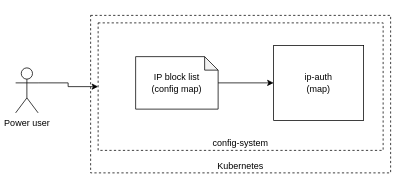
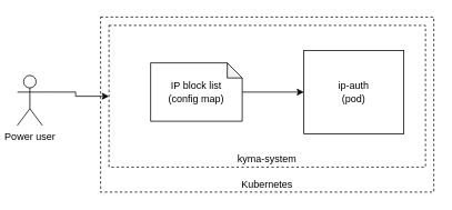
  <mxCell id="0" />
  <mxCell id="1" parent="0" />
  <mxCell id="2" value="Kubernetes" style="rounded=0;whiteSpace=wrap;html=1;dashed=1;verticalAlign=bottom;" parent="1" vertex="1"><mxGeometry x="120" y="20" width="400" height="210" as="geometry" /></mxCell>
- <mxCell id="3" value="config-system" style="rounded=0;whiteSpace=wrap;html=1;dashed=1;verticalAlign=bottom;" vertex="1" parent="1"><mxGeometry x="130" y="30" width="380" height="170" as="geometry" /></mxCell>
- <mxCell id="4" value="ip-auth&lt;br&gt;(map)" style="rounded=0;whiteSpace=wrap;html=1;" parent="1" vertex="1"><mxGeometry x="364" y="60" width="120" height="100" as="geometry" /></mxCell>
+ <mxCell id="3" value="kyma-system" style="rounded=0;whiteSpace=wrap;html=1;dashed=1;verticalAlign=bottom;" vertex="1" parent="1"><mxGeometry x="130" y="30" width="380" height="170" as="geometry" /></mxCell>
+ <mxCell id="4" value="ip-auth&lt;br&gt;(pod)" style="rounded=0;whiteSpace=wrap;html=1;" parent="1" vertex="1"><mxGeometry x="364" y="60" width="120" height="100" as="geometry" /></mxCell>
  <mxCell id="5" style="edgeStyle=orthogonalEdgeStyle;rounded=0;orthogonalLoop=1;jettySize=auto;html=1;exitX=0.991;exitY=0.5;exitDx=0;exitDy=0;exitPerimeter=0;entryX=0;entryY=0.5;entryDx=0;entryDy=0;" edge="1" parent="1" source="6" target="4"><mxGeometry relative="1" as="geometry"><mxPoint x="286" y="70" as="sourcePoint" /></mxGeometry></mxCell>
  <mxCell id="6" value="&lt;div&gt;IP block list&lt;/div&gt;&lt;div&gt;(config map)&lt;br&gt;&lt;/div&gt;" style="shape=note;whiteSpace=wrap;html=1;backgroundOutline=1;darkOpacity=0.05;size=18;" parent="1" vertex="1"><mxGeometry x="180" y="75" width="110" height="70" as="geometry" /></mxCell>
  <mxCell id="7" style="edgeStyle=orthogonalEdgeStyle;rounded=0;orthogonalLoop=1;jettySize=auto;html=1;exitX=1;exitY=0.333;exitDx=0;exitDy=0;exitPerimeter=0;" edge="1" parent="1" source="8" target="3"><mxGeometry relative="1" as="geometry"><mxPoint x="160" y="155" as="targetPoint" /></mxGeometry></mxCell>
  <mxCell id="8" value="Power user" style="shape=umlActor;verticalLabelPosition=bottom;verticalAlign=top;html=1;outlineConnect=0;" vertex="1" parent="1"><mxGeometry x="20" y="90" width="30" height="60" as="geometry" /></mxCell>
